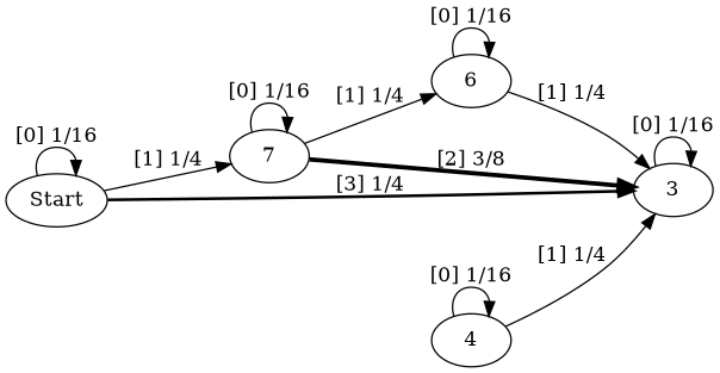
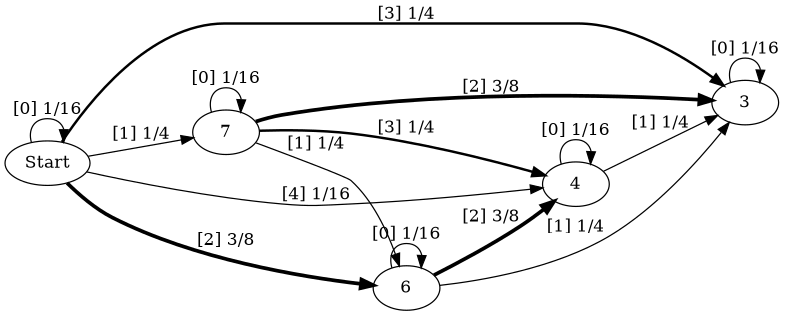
  digraph {
    rankdir=LR
    n1 [label=Start]
    n2 [label=7]
    n3 [label=6]
    3
    4
    n1 -> n1 [label="[0] 1/16"]
    n1 -> n2 [label="[1] 1/4"]
+   n1 -> n3 [label="[2] 3/8" penwidth=3]
    n1 -> 3 [label="[3] 1/4" penwidth=2]
+   n1 -> 4 [label="[4] 1/16"]
    n2 -> n2 [label="[0] 1/16"]
    n2 -> n3 [label="[1] 1/4"]
    n2 -> 3 [label="[2] 3/8" penwidth=3]
+   n2 -> 4 [label="[3] 1/4" penwidth=2]
    n3 -> n3 [label="[0] 1/16"]
    n3 -> 3 [label="[1] 1/4"]
+   n3 -> 4 [label="[2] 3/8" penwidth=3]
    3 -> 3 [label="[0] 1/16"]
    4 -> 3 [label="[1] 1/4"]
    4 -> 4 [label="[0] 1/16"]
  }
